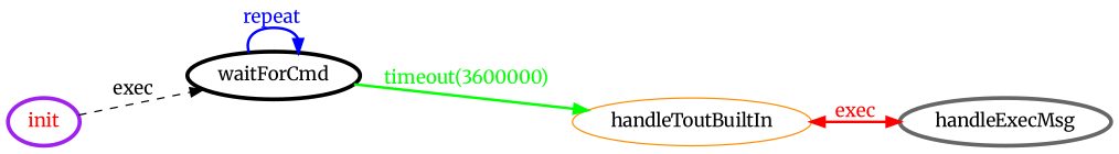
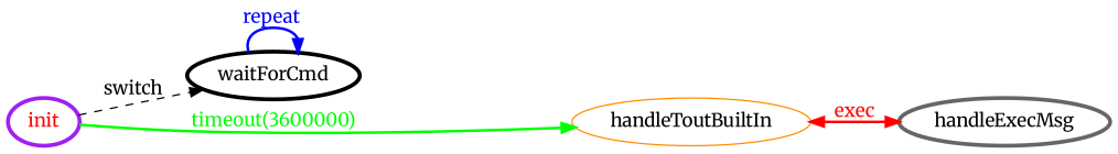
  digraph {
    fontname=Merriweather
    rankdir=LR
    node [fontcolor=black fontname=Merriweather penwidth=3]
    edge [fontname=Merriweather style=bold]
    init [color=purple fontcolor=red]
    waitForCmd [color=black]
    handleToutBuiltIn [color=darkorange fontcolor="" penwidth=""]
    handleExecMsg [color=gray40]
-   init -> waitForCmd [color=black fontcolor=black label=exec style=dashed]
+   init -> waitForCmd [color=black fontcolor=black label=switch style=dashed]
    waitForCmd -> waitForCmd [color=blue fontcolor=blue label="repeat "]
-   waitForCmd -> handleToutBuiltIn [color=green fontcolor=green label="timeout(3600000)"]
+   init -> handleToutBuiltIn [color=green fontcolor=green label="timeout(3600000)"]
    handleToutBuiltIn -> handleExecMsg [color=red dir=both fontcolor=red label=exec]
  }
